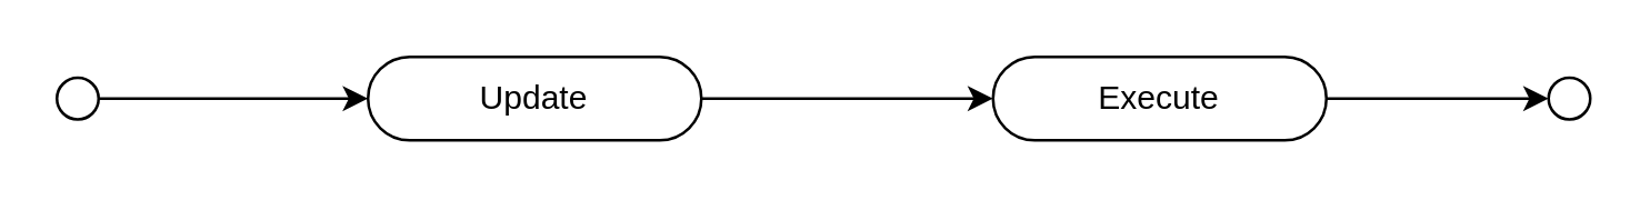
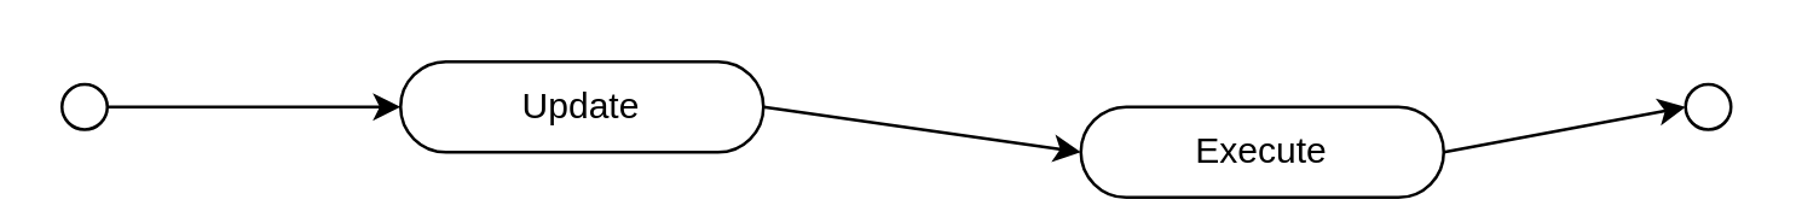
  <mxCell id="0" />
  <mxCell id="1" parent="0" />
  <mxCell id="2" value="" style="ellipse;whiteSpace=wrap;html=1;aspect=fixed;" parent="1" vertex="1"><mxGeometry x="20" y="27.5" width="15" height="15" as="geometry" /></mxCell>
  <mxCell id="3" value="Update" style="rounded=1;whiteSpace=wrap;html=1;absoluteArcSize=1;imageWidth=24;arcSize=30;" parent="1" vertex="1"><mxGeometry x="132" y="20" width="120" height="30" as="geometry" /></mxCell>
- <mxCell id="4" value="Execute" style="rounded=1;whiteSpace=wrap;html=1;absoluteArcSize=1;imageWidth=24;arcSize=30;" parent="1" vertex="1"><mxGeometry x="357" y="20" width="120" height="30" as="geometry" /></mxCell>
+ <mxCell id="4" value="Execute" style="rounded=1;whiteSpace=wrap;html=1;absoluteArcSize=1;imageWidth=24;arcSize=30;" parent="1" vertex="1"><mxGeometry x="357" y="35" width="120" height="30" as="geometry" /></mxCell>
  <mxCell id="5" value="" style="ellipse;whiteSpace=wrap;html=1;aspect=fixed;" parent="1" vertex="1"><mxGeometry x="557" y="27.5" width="15" height="15" as="geometry" /></mxCell>
  <mxCell id="6" value="" style="endArrow=classic;html=1;exitX=1;exitY=0.5;exitDx=0;exitDy=0;entryX=0;entryY=0.5;entryDx=0;entryDy=0;" parent="1" source="2" target="3" edge="1"><mxGeometry width="50" height="50" relative="1" as="geometry"><mxPoint x="287" y="220" as="sourcePoint" /><mxPoint x="337" y="170" as="targetPoint" /></mxGeometry></mxCell>
  <mxCell id="7" value="" style="endArrow=classic;html=1;exitX=1;exitY=0.5;exitDx=0;exitDy=0;entryX=0;entryY=0.5;entryDx=0;entryDy=0;" parent="1" source="3" target="4" edge="1"><mxGeometry width="50" height="50" relative="1" as="geometry"><mxPoint x="287" y="220" as="sourcePoint" /><mxPoint x="337" y="170" as="targetPoint" /></mxGeometry></mxCell>
  <mxCell id="8" value="" style="endArrow=classic;html=1;exitX=1;exitY=0.5;exitDx=0;exitDy=0;entryX=0;entryY=0.5;entryDx=0;entryDy=0;" parent="1" source="4" target="5" edge="1"><mxGeometry width="50" height="50" relative="1" as="geometry"><mxPoint x="287" y="220" as="sourcePoint" /><mxPoint x="337" y="170" as="targetPoint" /></mxGeometry></mxCell>
